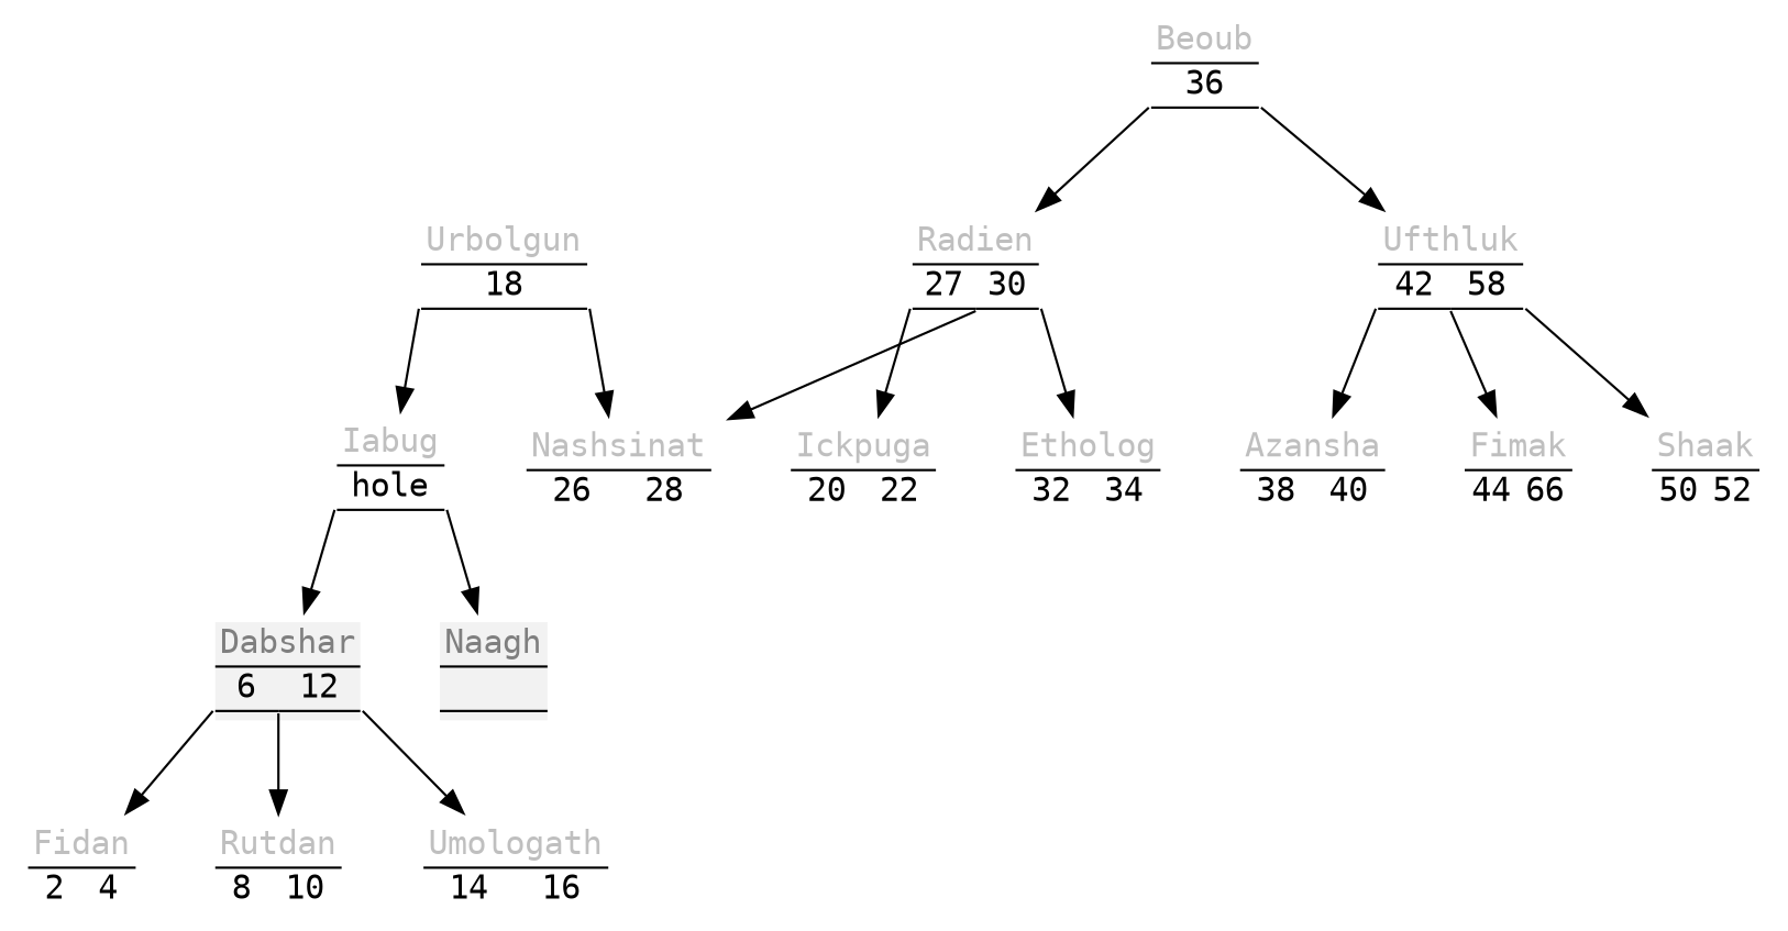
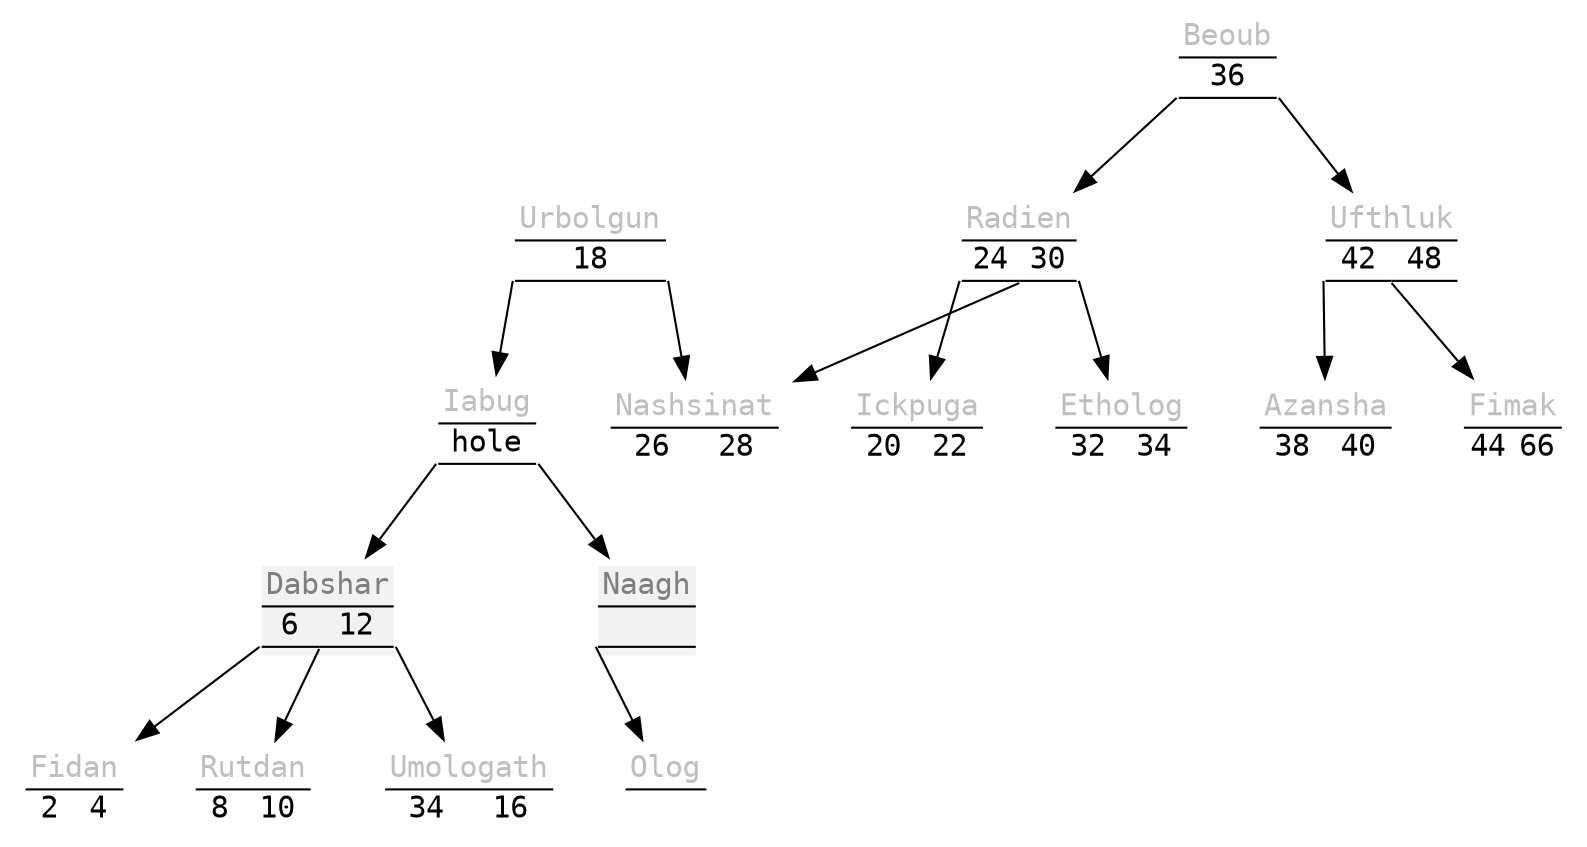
  digraph {
    fontname="DejaVu Sans Mono"
    splines=false
    node [fontname="DejaVu Sans Mono" shape=none]
    edge [fontname="DejaVu Sans Mono" tailport="0:sw"]
    n1 [label=< <table border="0" cellspacing="0"> 	<tr><td border="0" colspan="1"><font color="Gray75">Urbolgun</font></td></tr> 	<hr/> 	<tr> 	<td border="0" align="center" port="0">18</td> 	</tr> 	<hr/> 	<tr><td></td></tr> </table>>]
    n2 [label=< <table border="0" cellspacing="0"> 	<tr><td border="0" colspan="1"><font color="Gray75">Iabug</font></td></tr> 	<hr/> 	<tr> 	<td border="0" align="center" port="0">hole</td> 	</tr> 	<hr/> 	<tr><td></td></tr> </table>>]
    n3 [label=< <table border="0" cellspacing="0"> 	<tr><td border="0" colspan="2"><font color="Gray75">Nashsinat</font></td></tr> 	<hr/> 	<tr> 	<td border="0" align="center" port="0">26</td> 	<td border="0" align="center" port="1">28</td> 	</tr> </table>>]
    n4 [label=< <table border="0" cellspacing="0" bgcolor="Grey95"> 	<tr><td border="0" colspan="2"><font color="Gray50">Dabshar</font></td></tr> 	<hr/> 	<tr> 	<td border="0" align="center" port="0">6</td> 	<td border="0" align="center" port="1">12</td> 	</tr> 	<hr/> 	<tr><td></td></tr> </table>>]
    n5 [label=< <table border="0" cellspacing="0" bgcolor="Grey95"> 	<tr><td border="0" colspan="1"><font color="Gray50">Naagh</font></td></tr> 	<hr/> 	<tr> 	<td border="0" port="0">&nbsp;</td> 	</tr> 	<hr/> 	<tr><td></td></tr> </table>>]
    n6 [label=< <table border="0" cellspacing="0"> 	<tr><td border="0" colspan="1"><font color="Gray75">Beoub</font></td></tr> 	<hr/> 	<tr> 	<td border="0" align="center" port="0">36</td> 	</tr> 	<hr/> 	<tr><td></td></tr> </table>>]
-   n7 [label=< <table border="0" cellspacing="0"> 	<tr><td border="0" colspan="2"><font color="Gray75">Radien</font></td></tr> 	<hr/> 	<tr> 	<td border="0" align="center" port="0">27</td> 	<td border="0" align="center" port="1">30</td> 	</tr> 	<hr/> 	<tr><td></td></tr> </table>>]
-   n8 [label=< <table border="0" cellspacing="0"> 	<tr><td border="0" colspan="2"><font color="Gray75">Ufthluk</font></td></tr> 	<hr/> 	<tr> 	<td border="0" align="center" port="0">42</td> 	<td border="0" align="center" port="1">58</td> 	</tr> 	<hr/> 	<tr><td></td></tr> </table>>]
+   n7 [label=< <table border="0" cellspacing="0"> 	<tr><td border="0" colspan="2"><font color="Gray75">Radien</font></td></tr> 	<hr/> 	<tr> 	<td border="0" align="center" port="0">24</td> 	<td border="0" align="center" port="1">30</td> 	</tr> 	<hr/> 	<tr><td></td></tr> </table>>]
+   n8 [label=< <table border="0" cellspacing="0"> 	<tr><td border="0" colspan="2"><font color="Gray75">Ufthluk</font></td></tr> 	<hr/> 	<tr> 	<td border="0" align="center" port="0">42</td> 	<td border="0" align="center" port="1">48</td> 	</tr> 	<hr/> 	<tr><td></td></tr> </table>>]
    n9 [label=< <table border="0" cellspacing="0"> 	<tr><td border="0" colspan="2"><font color="Gray75">Fidan</font></td></tr> 	<hr/> 	<tr> 	<td border="0" align="center" port="0">2</td> 	<td border="0" align="center" port="1">4</td> 	</tr> </table>>]
    n10 [label=< <table border="0" cellspacing="0"> 	<tr><td border="0" colspan="2"><font color="Gray75">Rutdan</font></td></tr> 	<hr/> 	<tr> 	<td border="0" align="center" port="0">8</td> 	<td border="0" align="center" port="1">10</td> 	</tr> </table>>]
-   n11 [label=< <table border="0" cellspacing="0"> 	<tr><td border="0" colspan="2"><font color="Gray75">Umologath</font></td></tr> 	<hr/> 	<tr> 	<td border="0" align="center" port="0">14</td> 	<td border="0" align="center" port="1">16</td> 	</tr> </table>>]
+   n11 [label=< <table border="0" cellspacing="0"> 	<tr><td border="0" colspan="2"><font color="Gray75">Umologath</font></td></tr> 	<hr/> 	<tr> 	<td border="0" align="center" port="0">34</td> 	<td border="0" align="center" port="1">16</td> 	</tr> </table>>]
+   n12 [label=< <table border="0" cellspacing="0"> 	<tr><td border="0" colspan="1"><font color="Gray75">Olog</font></td></tr> 	<hr/> 	<tr> 	<td border="0" port="0">&nbsp;</td> 	</tr> </table>>]
    n13 [label=< <table border="0" cellspacing="0"> 	<tr><td border="0" colspan="2"><font color="Gray75">Ickpuga</font></td></tr> 	<hr/> 	<tr> 	<td border="0" align="center" port="0">20</td> 	<td border="0" align="center" port="1">22</td> 	</tr> </table>>]
    n14 [label=< <table border="0" cellspacing="0"> 	<tr><td border="0" colspan="2"><font color="Gray75">Etholog</font></td></tr> 	<hr/> 	<tr> 	<td border="0" align="center" port="0">32</td> 	<td border="0" align="center" port="1">34</td> 	</tr> </table>>]
    n15 [label=< <table border="0" cellspacing="0"> 	<tr><td border="0" colspan="2"><font color="Gray75">Azansha</font></td></tr> 	<hr/> 	<tr> 	<td border="0" align="center" port="0">38</td> 	<td border="0" align="center" port="1">40</td> 	</tr> </table>>]
    n16 [label=< <table border="0" cellspacing="0"> 	<tr><td border="0" colspan="2"><font color="Gray75">Fimak</font></td></tr> 	<hr/> 	<tr> 	<td border="0" align="center" port="0">44</td> 	<td border="0" align="center" port="1">66</td> 	</tr> </table>>]
-   n17 [label=< <table border="0" cellspacing="0"> 	<tr><td border="0" colspan="2"><font color="Gray75">Shaak</font></td></tr> 	<hr/> 	<tr> 	<td border="0" align="center" port="0">50</td> 	<td border="0" align="center" port="1">52</td> 	</tr> </table>>]
    n1 -> n2
    n1 -> n3 [tailport="0:se"]
    n2 -> n4
    n2 -> n5 [tailport="0:se"]
    n4 -> n9
    n4 -> n10 [tailport="0:se"]
    n4 -> n11 [tailport="1:se"]
+   n5 -> n12
    n6 -> n7
    n6 -> n8 [tailport="0:se"]
    n7 -> n3 [tailport="0:se"]
    n7 -> n13
    n7 -> n14 [tailport="1:se"]
    n8 -> n15
    n8 -> n16 [tailport="0:se"]
-   n8 -> n17 [tailport="1:se"]
  }
